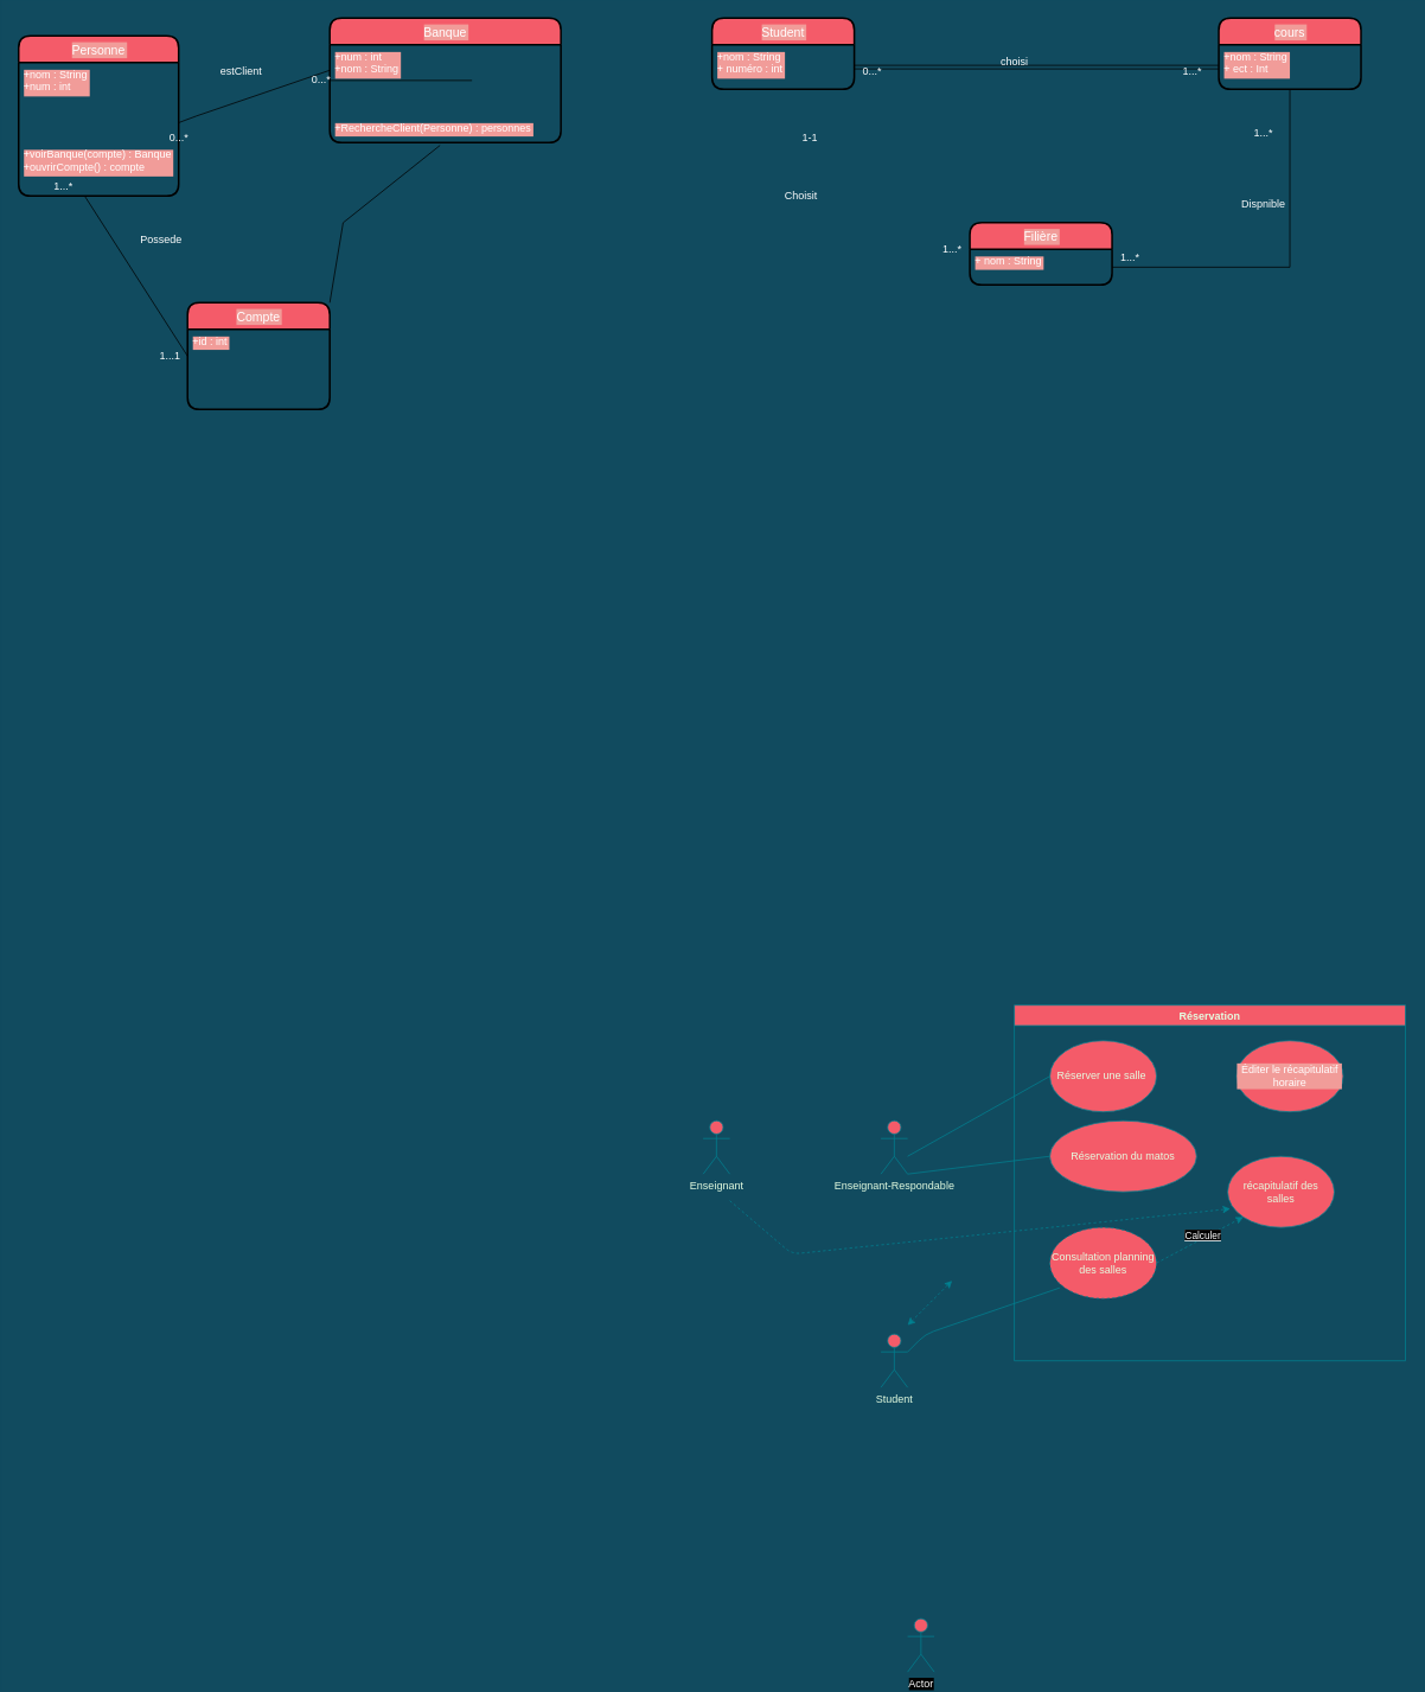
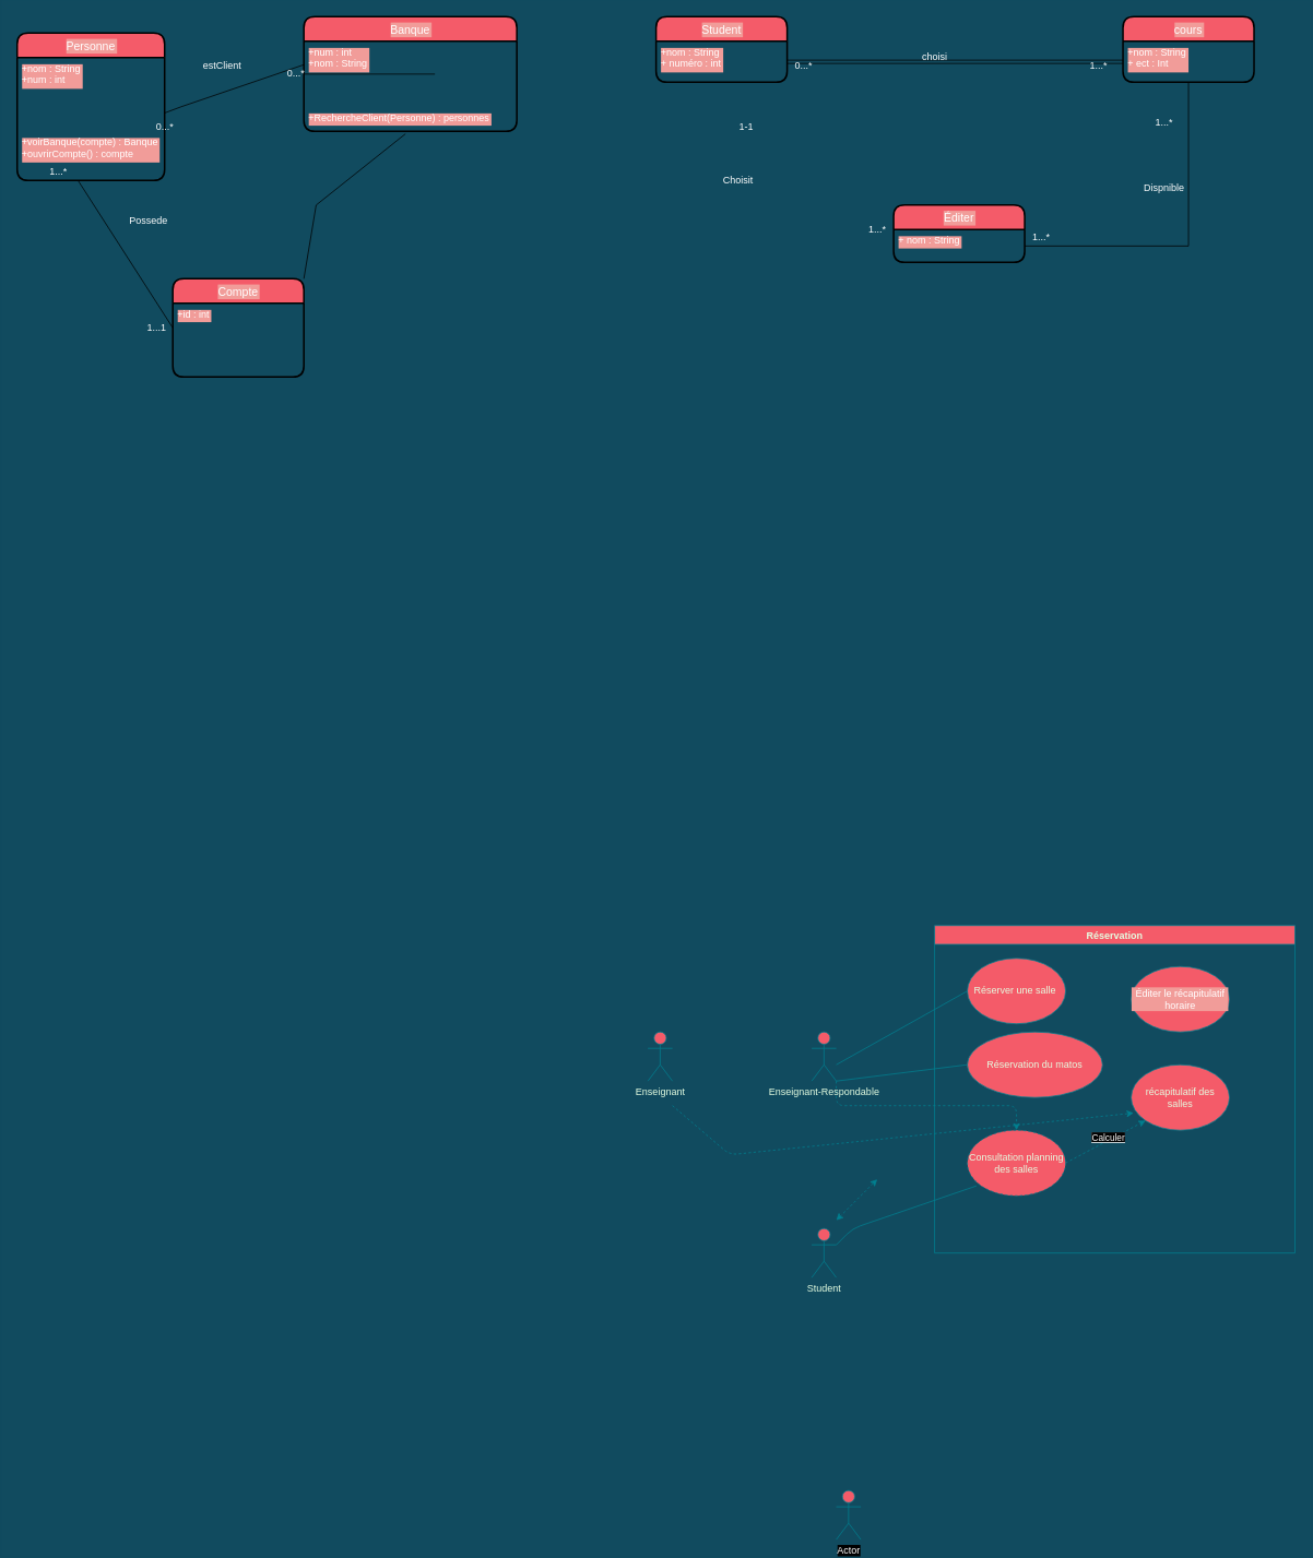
  <mxCell id="0" />
  <mxCell id="1" parent="0" />
  <mxCell id="2" value="Enseignant&lt;br&gt;" style="shape=umlActor;verticalLabelPosition=bottom;verticalAlign=top;html=1;outlineConnect=0;rounded=0;sketch=0;fontColor=#E4FDE1;strokeColor=#028090;fillColor=#F45B69;" vertex="1" parent="1"><mxGeometry x="790" y="1260" width="30" height="60" as="geometry" /></mxCell>
+ <mxCell id="3" style="edgeStyle=orthogonalEdgeStyle;curved=0;rounded=1;sketch=0;orthogonalLoop=1;jettySize=auto;html=1;exitX=1;exitY=1;exitDx=0;exitDy=0;exitPerimeter=0;dashed=1;fontColor=#FFFFFF;strokeColor=#028090;fillColor=#F45B69;" edge="1" parent="1" source="4" target="10"><mxGeometry relative="1" as="geometry" /></mxCell>
  <mxCell id="4" value="Enseignant-Respondable" style="shape=umlActor;verticalLabelPosition=bottom;verticalAlign=top;html=1;outlineConnect=0;rounded=0;sketch=0;fontColor=#E4FDE1;strokeColor=#028090;fillColor=#F45B69;" vertex="1" parent="1"><mxGeometry x="990" y="1260" width="30" height="60" as="geometry" /></mxCell>
  <mxCell id="5" value="Student" style="shape=umlActor;verticalLabelPosition=bottom;verticalAlign=top;html=1;outlineConnect=0;rounded=0;sketch=0;fontColor=#E4FDE1;strokeColor=#028090;fillColor=#F45B69;" vertex="1" parent="1"><mxGeometry x="990" y="1500" width="30" height="60" as="geometry" /></mxCell>
  <mxCell id="6" value="Réservation" style="swimlane;rounded=0;sketch=0;fontColor=#E4FDE1;strokeColor=#028090;fillColor=#F45B69;" vertex="1" parent="1"><mxGeometry x="1140" y="1130" width="440" height="400" as="geometry" /></mxCell>
  <mxCell id="7" value="Réserver une salle&amp;nbsp;" style="ellipse;whiteSpace=wrap;html=1;rounded=0;sketch=0;fontColor=#E4FDE1;strokeColor=#028090;fillColor=#F45B69;" vertex="1" parent="6"><mxGeometry x="40" y="40" width="120" height="80" as="geometry" /></mxCell>
  <mxCell id="8" value="Réservation du matos" style="ellipse;whiteSpace=wrap;html=1;rounded=0;sketch=0;fontColor=#E4FDE1;strokeColor=#028090;fillColor=#F45B69;" vertex="1" parent="6"><mxGeometry x="40" y="130" width="165" height="80" as="geometry" /></mxCell>
  <mxCell id="9" value="" style="endArrow=none;html=1;rounded=1;sketch=0;fontColor=#E4FDE1;strokeColor=#028090;fillColor=#F45B69;curved=0;exitX=1;exitY=1;exitDx=0;exitDy=0;exitPerimeter=0;" edge="1" parent="6" source="4"><mxGeometry width="50" height="50" relative="1" as="geometry"><mxPoint x="-10" y="220" as="sourcePoint" /><mxPoint x="40" y="170" as="targetPoint" /></mxGeometry></mxCell>
  <mxCell id="10" value="Consultation planning des salles" style="ellipse;whiteSpace=wrap;html=1;rounded=0;sketch=0;fontColor=#E4FDE1;strokeColor=#028090;fillColor=#F45B69;dashed=1;" vertex="1" parent="6"><mxGeometry x="40" y="250" width="120" height="80" as="geometry" /></mxCell>
  <mxCell id="11" value="récapitulatif des salles" style="ellipse;whiteSpace=wrap;html=1;rounded=0;sketch=0;fontColor=#E4FDE1;strokeColor=#028090;fillColor=#F45B69;" vertex="1" parent="6"><mxGeometry x="240" y="170" width="120" height="80" as="geometry" /></mxCell>
  <mxCell id="12" value="" style="endArrow=classic;html=1;rounded=1;sketch=0;fontColor=#E4FDE1;strokeColor=#028090;fillColor=#F45B69;curved=0;dashed=1;entryX=0;entryY=1;entryDx=0;entryDy=0;" edge="1" parent="6" target="11"><mxGeometry width="50" height="50" relative="1" as="geometry"><mxPoint x="160" y="290" as="sourcePoint" /><mxPoint x="210" y="240" as="targetPoint" /><Array as="points" /></mxGeometry></mxCell>
  <mxCell id="13" value="&lt;font color=&quot;#ffffff&quot; style=&quot;background-color: rgb(0, 0, 0);&quot;&gt;Calculer&lt;/font&gt;" style="edgeLabel;html=1;align=center;verticalAlign=middle;resizable=0;points=[];fontColor=#E4FDE1;" vertex="1" connectable="0" parent="12"><mxGeometry x="0.36" y="-1" relative="1" as="geometry"><mxPoint x="-15" y="3" as="offset" /></mxGeometry></mxCell>
- <mxCell id="14" value="&lt;span style=&quot;&quot;&gt;Éditer le récapitulatif horaire&lt;/span&gt;" style="ellipse;whiteSpace=wrap;html=1;rounded=0;labelBackgroundColor=#F19C99;sketch=0;fontColor=#FFFFFF;strokeColor=#028090;fillColor=#F45B69;" vertex="1" parent="6"><mxGeometry x="250" y="40" width="120" height="80" as="geometry" /></mxCell>
+ <mxCell id="14" value="&lt;span style=&quot;&quot;&gt;Éditer le récapitulatif horaire&lt;/span&gt;" style="ellipse;whiteSpace=wrap;html=1;rounded=0;labelBackgroundColor=#F19C99;sketch=0;fontColor=#FFFFFF;strokeColor=#028090;fillColor=#F45B69;" vertex="1" parent="6"><mxGeometry x="240" y="50" width="120" height="80" as="geometry" /></mxCell>
  <mxCell id="15" value="" style="endArrow=none;html=1;rounded=1;sketch=0;fontColor=#E4FDE1;strokeColor=#028090;fillColor=#F45B69;curved=0;entryX=0;entryY=0.5;entryDx=0;entryDy=0;" edge="1" parent="1" target="7"><mxGeometry width="50" height="50" relative="1" as="geometry"><mxPoint x="1020" y="1300" as="sourcePoint" /><mxPoint x="1070" y="1250" as="targetPoint" /></mxGeometry></mxCell>
  <mxCell id="16" value="" style="endArrow=none;html=1;rounded=1;sketch=0;fontColor=#E4FDE1;strokeColor=#028090;fillColor=#F45B69;curved=0;entryX=0.092;entryY=0.85;entryDx=0;entryDy=0;entryPerimeter=0;" edge="1" parent="1" target="10"><mxGeometry width="50" height="50" relative="1" as="geometry"><mxPoint x="1020" y="1520" as="sourcePoint" /><mxPoint x="1070" y="1470" as="targetPoint" /><Array as="points"><mxPoint x="1040" y="1500" /></Array></mxGeometry></mxCell>
  <mxCell id="17" value="" style="endArrow=classic;html=1;rounded=1;dashed=1;sketch=0;fontColor=#FFFFFF;strokeColor=#028090;fillColor=#F45B69;curved=0;entryX=0.025;entryY=0.738;entryDx=0;entryDy=0;entryPerimeter=0;" edge="1" parent="1" target="11"><mxGeometry width="50" height="50" relative="1" as="geometry"><mxPoint x="820" y="1350" as="sourcePoint" /><mxPoint x="1080" y="1370" as="targetPoint" /><Array as="points"><mxPoint x="890" y="1410" /></Array></mxGeometry></mxCell>
  <mxCell id="18" value="" style="endArrow=classic;startArrow=classic;html=1;rounded=1;dashed=1;sketch=0;fontColor=#FFFFFF;strokeColor=#028090;fillColor=#F45B69;curved=0;" edge="1" parent="1"><mxGeometry width="50" height="50" relative="1" as="geometry"><mxPoint x="1020" y="1490" as="sourcePoint" /><mxPoint x="1070" y="1440" as="targetPoint" /></mxGeometry></mxCell>
  <mxCell id="19" value="Actor" style="shape=umlActor;verticalLabelPosition=bottom;verticalAlign=top;html=1;outlineConnect=0;rounded=0;labelBackgroundColor=#000000;sketch=0;fontColor=#FFFFFF;strokeColor=#028090;fillColor=#F45B69;" vertex="1" parent="1"><mxGeometry x="1020" y="1820" width="30" height="60" as="geometry" /></mxCell>
  <mxCell id="20" value="Student" style="swimlane;childLayout=stackLayout;horizontal=1;startSize=30;horizontalStack=0;rounded=1;fontSize=14;fontStyle=0;strokeWidth=2;resizeParent=0;resizeLast=1;shadow=0;dashed=0;align=center;labelBackgroundColor=#F19C99;sketch=0;fontColor=#FFFFFF;fillColor=#F45B69;" vertex="1" parent="1"><mxGeometry x="800" y="20" width="160" height="80" as="geometry" /></mxCell>
  <mxCell id="21" value="+nom : String&#10;+ numéro : int" style="align=left;strokeColor=none;fillColor=none;spacingLeft=4;fontSize=12;verticalAlign=top;resizable=0;rotatable=0;part=1;rounded=0;labelBackgroundColor=#F19C99;sketch=0;fontColor=#FFFFFF;" vertex="1" parent="20"><mxGeometry y="30" width="160" height="50" as="geometry" /></mxCell>
- <mxCell id="22" value="Filière" style="swimlane;childLayout=stackLayout;horizontal=1;startSize=30;horizontalStack=0;rounded=1;fontSize=14;fontStyle=0;strokeWidth=2;resizeParent=0;resizeLast=1;shadow=0;dashed=0;align=center;labelBackgroundColor=#F19C99;sketch=0;fontColor=#FFFFFF;fillColor=#F45B69;" vertex="1" parent="1"><mxGeometry x="1090" y="250" width="160" height="70" as="geometry" /></mxCell>
+ <mxCell id="22" value="Éditer" style="swimlane;childLayout=stackLayout;horizontal=1;startSize=30;horizontalStack=0;rounded=1;fontSize=14;fontStyle=0;strokeWidth=2;resizeParent=0;resizeLast=1;shadow=0;dashed=0;align=center;labelBackgroundColor=#F19C99;sketch=0;fontColor=#FFFFFF;fillColor=#F45B69;" vertex="1" parent="1"><mxGeometry x="1090" y="250" width="160" height="70" as="geometry" /></mxCell>
  <mxCell id="23" value="+ nom : String" style="align=left;strokeColor=none;fillColor=none;spacingLeft=4;fontSize=12;verticalAlign=top;resizable=0;rotatable=0;part=1;rounded=0;labelBackgroundColor=#F19C99;sketch=0;fontColor=#FFFFFF;" vertex="1" parent="22"><mxGeometry y="30" width="160" height="40" as="geometry" /></mxCell>
  <mxCell id="24" style="edgeStyle=orthogonalEdgeStyle;shape=link;rounded=1;sketch=0;orthogonalLoop=1;jettySize=auto;html=1;exitX=0.5;exitY=1;exitDx=0;exitDy=0;fontColor=#FFFFFF;strokeColor=#000000;fillColor=#F45B69;" edge="1" parent="22" source="23" target="23"><mxGeometry relative="1" as="geometry" /></mxCell>
  <mxCell id="25" value="cours" style="swimlane;childLayout=stackLayout;horizontal=1;startSize=30;horizontalStack=0;rounded=1;fontSize=14;fontStyle=0;strokeWidth=2;resizeParent=0;resizeLast=1;shadow=0;dashed=0;align=center;labelBackgroundColor=#F19C99;sketch=0;fontColor=#FFFFFF;fillColor=#F45B69;" vertex="1" parent="1"><mxGeometry x="1370" y="20" width="160" height="80" as="geometry" /></mxCell>
  <mxCell id="26" value="+nom : String&#10;+ ect : Int" style="align=left;strokeColor=none;fillColor=none;spacingLeft=4;fontSize=12;verticalAlign=top;resizable=0;rotatable=0;part=1;rounded=0;labelBackgroundColor=#F19C99;sketch=0;fontColor=#FFFFFF;" vertex="1" parent="25"><mxGeometry y="30" width="160" height="50" as="geometry" /></mxCell>
  <mxCell id="27" value="" style="endArrow=none;html=1;rounded=0;sketch=0;fontColor=#FFFFFF;strokeColor=#000000;fillColor=#F45B69;edgeStyle=orthogonalEdgeStyle;entryX=0.5;entryY=1;entryDx=0;entryDy=0;exitX=1;exitY=0.5;exitDx=0;exitDy=0;" edge="1" parent="1" source="23" target="26"><mxGeometry relative="1" as="geometry"><mxPoint x="1350" y="280" as="sourcePoint" /><mxPoint x="1510" y="280" as="targetPoint" /></mxGeometry></mxCell>
  <mxCell id="28" value="1...*" style="text;html=1;align=center;verticalAlign=middle;resizable=0;points=[];autosize=1;strokeColor=none;fillColor=none;fontColor=#FFFFFF;" vertex="1" parent="1"><mxGeometry x="1250" y="275" width="40" height="30" as="geometry" /></mxCell>
  <mxCell id="29" value="1...*" style="text;html=1;align=center;verticalAlign=middle;resizable=0;points=[];autosize=1;strokeColor=none;fillColor=none;fontColor=#FFFFFF;" vertex="1" parent="1"><mxGeometry x="1400" y="135" width="40" height="30" as="geometry" /></mxCell>
  <mxCell id="30" value="1...*" style="text;html=1;align=center;verticalAlign=middle;resizable=0;points=[];autosize=1;strokeColor=none;fillColor=none;fontColor=#FFFFFF;" vertex="1" parent="1"><mxGeometry x="1050" y="265" width="40" height="30" as="geometry" /></mxCell>
  <mxCell id="31" value="1-1" style="text;html=1;align=center;verticalAlign=middle;resizable=0;points=[];autosize=1;strokeColor=none;fillColor=none;fontColor=#FFFFFF;" vertex="1" parent="1"><mxGeometry x="890" y="140" width="40" height="30" as="geometry" /></mxCell>
  <mxCell id="32" value="Dispnible" style="text;html=1;align=center;verticalAlign=middle;resizable=0;points=[];autosize=1;strokeColor=none;fillColor=none;fontColor=#FFFFFF;" vertex="1" parent="1"><mxGeometry x="1385" y="215" width="70" height="30" as="geometry" /></mxCell>
  <mxCell id="33" value="Choisit" style="text;html=1;align=center;verticalAlign=middle;resizable=0;points=[];autosize=1;strokeColor=none;fillColor=none;fontColor=#FFFFFF;" vertex="1" parent="1"><mxGeometry x="870" y="205" width="60" height="30" as="geometry" /></mxCell>
  <mxCell id="34" style="edgeStyle=orthogonalEdgeStyle;rounded=1;sketch=0;orthogonalLoop=1;jettySize=auto;html=1;entryX=0;entryY=0.5;entryDx=0;entryDy=0;fontColor=#FFFFFF;strokeColor=#000000;fillColor=#F45B69;shape=link;" edge="1" parent="1" source="21" target="26"><mxGeometry relative="1" as="geometry" /></mxCell>
  <mxCell id="35" value="choisi" style="text;html=1;align=center;verticalAlign=middle;resizable=0;points=[];autosize=1;strokeColor=none;fillColor=none;fontColor=#FFFFFF;" vertex="1" parent="1"><mxGeometry x="1115" y="55" width="50" height="30" as="geometry" /></mxCell>
  <mxCell id="36" value="0...*" style="text;html=1;align=center;verticalAlign=middle;resizable=0;points=[];autosize=1;strokeColor=none;fillColor=none;fontColor=#FFFFFF;" vertex="1" parent="1"><mxGeometry x="960" y="65" width="40" height="30" as="geometry" /></mxCell>
  <mxCell id="37" value="1...*" style="text;html=1;align=center;verticalAlign=middle;resizable=0;points=[];autosize=1;strokeColor=none;fillColor=none;fontColor=#FFFFFF;" vertex="1" parent="1"><mxGeometry x="1320" y="65" width="40" height="30" as="geometry" /></mxCell>
  <mxCell id="38" value="Personne" style="swimlane;childLayout=stackLayout;horizontal=1;startSize=30;horizontalStack=0;rounded=1;fontSize=14;fontStyle=0;strokeWidth=2;resizeParent=0;resizeLast=1;shadow=0;dashed=0;align=center;labelBackgroundColor=#F19C99;sketch=0;fontColor=#FFFFFF;fillColor=#F45B69;" vertex="1" parent="1"><mxGeometry x="20" y="40" width="180" height="180" as="geometry" /></mxCell>
  <mxCell id="39" value="+nom : String&#10;+num : int&#10;" style="align=left;strokeColor=none;fillColor=none;spacingLeft=4;fontSize=12;verticalAlign=top;resizable=0;rotatable=0;part=1;rounded=0;labelBackgroundColor=#F19C99;sketch=0;fontColor=#FFFFFF;" vertex="1" parent="38"><mxGeometry y="30" width="180" height="90" as="geometry" /></mxCell>
  <mxCell id="40" value="+voirBanque(compte) : Banque&#10;+ouvrirCompte() : compte" style="text;strokeColor=none;fillColor=none;align=left;verticalAlign=top;spacingLeft=4;spacingRight=4;overflow=hidden;rotatable=0;points=[[0,0.5],[1,0.5]];portConstraint=eastwest;rounded=0;labelBackgroundColor=#F19C99;sketch=0;fontColor=#FFFFFF;" vertex="1" parent="38"><mxGeometry y="120" width="180" height="60" as="geometry" /></mxCell>
  <mxCell id="41" value="Banque" style="swimlane;childLayout=stackLayout;horizontal=1;startSize=30;horizontalStack=0;rounded=1;fontSize=14;fontStyle=0;strokeWidth=2;resizeParent=0;resizeLast=1;shadow=0;dashed=0;align=center;labelBackgroundColor=#F19C99;sketch=0;fontColor=#FFFFFF;fillColor=#F45B69;" vertex="1" parent="1"><mxGeometry x="370" y="20" width="260" height="140" as="geometry" /></mxCell>
  <mxCell id="42" value="" style="endArrow=none;html=1;rounded=0;sketch=0;fontColor=#FFFFFF;strokeColor=#000000;fillColor=#F45B69;" edge="1" parent="41"><mxGeometry relative="1" as="geometry"><mxPoint y="70" as="sourcePoint" /><mxPoint x="160" y="70" as="targetPoint" /></mxGeometry></mxCell>
  <mxCell id="43" value="+num : int&#10;+nom : String" style="align=left;strokeColor=none;fillColor=none;spacingLeft=4;fontSize=12;verticalAlign=top;resizable=0;rotatable=0;part=1;rounded=0;labelBackgroundColor=#F19C99;sketch=0;fontColor=#FFFFFF;" vertex="1" parent="41"><mxGeometry y="30" width="260" height="80" as="geometry" /></mxCell>
  <mxCell id="44" value="+RechercheClient(Personne) : personnes" style="text;strokeColor=none;fillColor=none;spacingLeft=4;spacingRight=4;overflow=hidden;rotatable=0;points=[[0,0.5],[1,0.5]];portConstraint=eastwest;fontSize=12;rounded=0;labelBackgroundColor=#F19C99;sketch=0;fontColor=#FFFFFF;" vertex="1" parent="41"><mxGeometry y="110" width="260" height="30" as="geometry" /></mxCell>
  <mxCell id="45" value="" style="endArrow=none;html=1;rounded=0;sketch=0;fontColor=#FFFFFF;endSize=7;strokeColor=#000000;fillColor=#F45B69;entryX=0;entryY=0.357;entryDx=0;entryDy=0;entryPerimeter=0;exitX=1;exitY=0.75;exitDx=0;exitDy=0;" edge="1" parent="1" source="39" target="43"><mxGeometry relative="1" as="geometry"><mxPoint x="180" y="100" as="sourcePoint" /><mxPoint x="320" y="100" as="targetPoint" /><Array as="points"><mxPoint x="220" y="130" /></Array></mxGeometry></mxCell>
  <mxCell id="46" value="Compte" style="swimlane;childLayout=stackLayout;horizontal=1;startSize=30;horizontalStack=0;rounded=1;fontSize=14;fontStyle=0;strokeWidth=2;resizeParent=0;resizeLast=1;shadow=0;dashed=0;align=center;labelBackgroundColor=#F19C99;sketch=0;fontColor=#FFFFFF;fillColor=#F45B69;" vertex="1" parent="1"><mxGeometry x="210" y="340" width="160" height="120" as="geometry" /></mxCell>
  <mxCell id="47" value="+id : int" style="align=left;strokeColor=none;fillColor=none;spacingLeft=4;fontSize=12;verticalAlign=top;resizable=0;rotatable=0;part=1;rounded=0;labelBackgroundColor=#F19C99;sketch=0;fontColor=#FFFFFF;" vertex="1" parent="46"><mxGeometry y="30" width="160" height="90" as="geometry" /></mxCell>
  <mxCell id="48" value="" style="endArrow=none;html=1;rounded=0;sketch=0;fontColor=#FFFFFF;endSize=7;strokeColor=#000000;fillColor=#F45B69;exitX=0.413;exitY=1;exitDx=0;exitDy=0;exitPerimeter=0;entryX=0;entryY=0.5;entryDx=0;entryDy=0;" edge="1" parent="1" source="40" target="46"><mxGeometry relative="1" as="geometry"><mxPoint x="40" y="305" as="sourcePoint" /><mxPoint x="200" y="305" as="targetPoint" /></mxGeometry></mxCell>
  <mxCell id="49" value="Possede" style="text;html=1;align=center;verticalAlign=middle;resizable=0;points=[];autosize=1;strokeColor=none;fillColor=none;fontColor=#FFFFFF;" vertex="1" parent="1"><mxGeometry x="145" y="255" width="70" height="30" as="geometry" /></mxCell>
  <mxCell id="50" value="estClient" style="text;html=1;align=center;verticalAlign=middle;resizable=0;points=[];autosize=1;strokeColor=none;fillColor=none;fontColor=#FFFFFF;" vertex="1" parent="1"><mxGeometry x="235" y="65" width="70" height="30" as="geometry" /></mxCell>
  <mxCell id="51" value="1...1" style="text;html=1;align=center;verticalAlign=middle;resizable=0;points=[];autosize=1;strokeColor=none;fillColor=none;fontColor=#FFFFFF;" vertex="1" parent="1"><mxGeometry x="165" y="385" width="50" height="30" as="geometry" /></mxCell>
  <mxCell id="52" value="1...*" style="text;html=1;align=center;verticalAlign=middle;resizable=0;points=[];autosize=1;strokeColor=none;fillColor=none;fontColor=#FFFFFF;" vertex="1" parent="1"><mxGeometry x="50" y="195" width="40" height="30" as="geometry" /></mxCell>
  <mxCell id="53" value="0...*" style="text;html=1;align=center;verticalAlign=middle;resizable=0;points=[];autosize=1;strokeColor=none;fillColor=none;fontColor=#FFFFFF;" vertex="1" parent="1"><mxGeometry x="180" y="140" width="40" height="30" as="geometry" /></mxCell>
  <mxCell id="54" value="0...*" style="text;html=1;align=center;verticalAlign=middle;resizable=0;points=[];autosize=1;strokeColor=none;fillColor=none;fontColor=#FFFFFF;" vertex="1" parent="1"><mxGeometry x="340" y="75" width="40" height="30" as="geometry" /></mxCell>
  <mxCell id="55" value="" style="endArrow=none;html=1;rounded=0;sketch=0;fontColor=#FFFFFF;endSize=7;strokeColor=#000000;fillColor=#F45B69;entryX=0.477;entryY=1.1;entryDx=0;entryDy=0;entryPerimeter=0;exitX=1;exitY=0;exitDx=0;exitDy=0;" edge="1" parent="1" source="46" target="44"><mxGeometry relative="1" as="geometry"><mxPoint x="305" y="250" as="sourcePoint" /><mxPoint x="465" y="250" as="targetPoint" /><Array as="points"><mxPoint x="385" y="250" /></Array></mxGeometry></mxCell>
